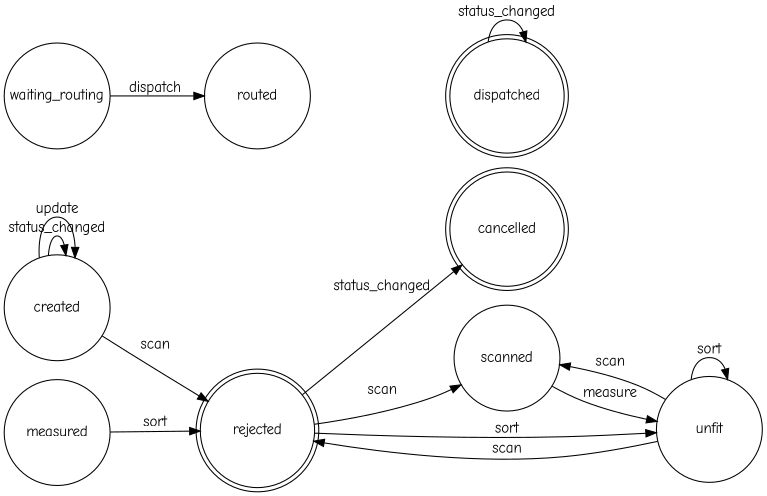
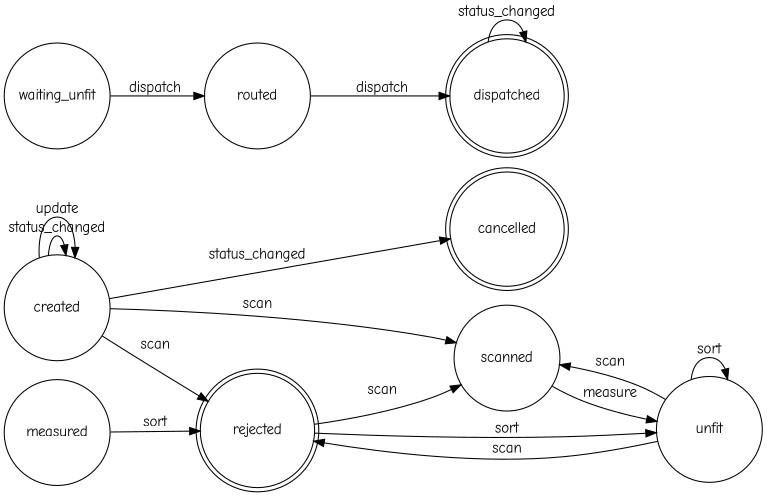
  digraph {
    fontname="Comic Neue"
    overlap_shrink=true
    rankdir=LR
    node [fillcolor=white fixedsize=true fontname="Comic Neue" shape=circle style="filled,solid"]
    edge [fontname="Comic Neue" splines=curved]
    rejected [height=1.4 shape=doublecircle width=1.4]
    scanned [height=1.4 width=1.4]
    unfit [height=1.4 width=1.4]
    cancelled [height=1.4 shape=doublecircle width=1.4]
    dispatched [height=1.4 shape=doublecircle width=1.4]
    created [height=1.4 width=1.4]
    measured [height=1.4 width=1.4]
-   waiting_routing [height=1.4 width=1.4]
+   waiting_routing [height=1.4 width=1.4 label=waiting_unfit]
    routed [height=1.4 width=1.4]
    rejected -> scanned [label=scan]
    rejected -> unfit [label=sort]
    scanned -> unfit [label=measure]
    unfit -> rejected [label=scan]
    unfit -> scanned [label=scan]
    unfit -> unfit [label=sort]
    dispatched -> dispatched [label=status_changed]
    created -> rejected [label=scan]
-   rejected -> cancelled [label=status_changed]
+   created -> scanned [label=scan]
+   created -> cancelled [label=status_changed]
    created -> created [label=status_changed]
    created -> created [label=update]
    measured -> rejected [label=sort]
    waiting_routing -> routed [label=dispatch]
+   routed -> dispatched [label=dispatch]
  }
